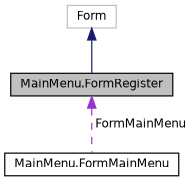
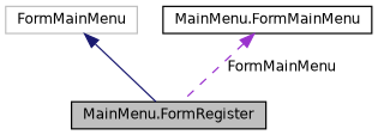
  digraph {
    node [color=black fillcolor=white fontname=Helvetica fontsize=10 shape=record style=filled]
    edge [dir=back fontname=Helvetica fontsize=10 labelfontname=Helvetica labelfontsize=10]
    n1 [fillcolor=grey75 fontcolor=black height=0.2 label="MainMenu.FormRegister" width=0.4]
-   n2 [color=grey75 height=0.2 label=Form width=0.4]
+   n2 [color=grey75 height=0.2 label=FormMainMenu width=0.4]
    n3 [height=0.2 label="MainMenu.FormMainMenu" width=0.4]
    n2 -> n1 [color=midnightblue style=solid]
-   n1 -> n3 [color=darkorchid3 label=" FormMainMenu" style=dashed]
+   n3 -> n1 [color=darkorchid3 label=" FormMainMenu" style=dashed]
  }
